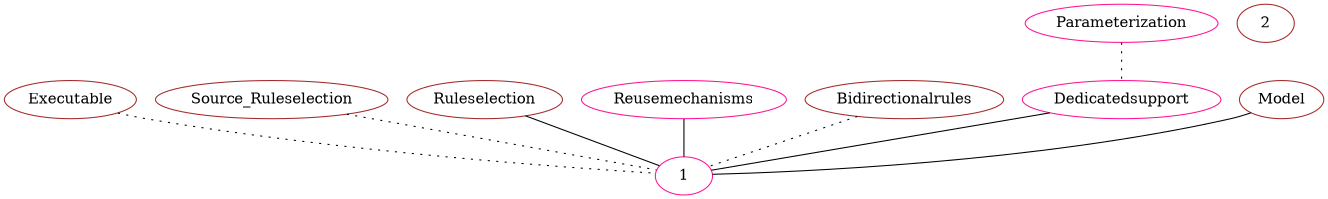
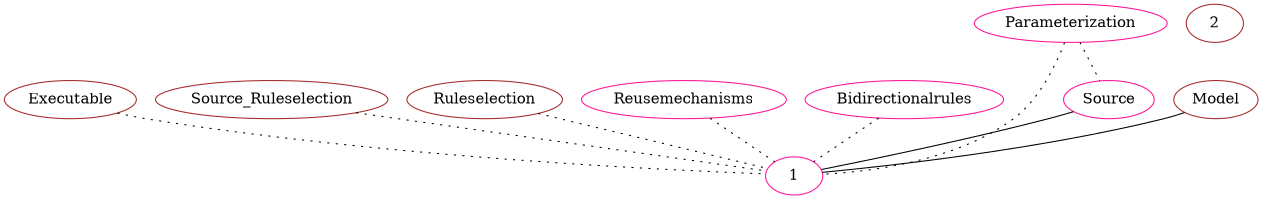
  graph {
    node [color=deeppink]
    edge [style=dotted]
    1
    Executable [color=brown]
    n3 [color=brown label=Source_Ruleselection]
    Ruleselection [color=brown]
    Reusemechanisms
-   Bidirectionalrules [color=brown]
+   Bidirectionalrules
    Parameterization
-   Dedicatedsupport
+   Dedicatedsupport [label=Source]
    n9 [color=brown label=2]
    Model [color=brown]
    Executable -- 1
    n3 -- 1
-   Ruleselection -- 1 [style=solid]
-   Reusemechanisms -- 1 [style=solid]
+   Ruleselection -- 1
+   Reusemechanisms -- 1
    Bidirectionalrules -- 1
+   Parameterization -- 1
    Parameterization -- Dedicatedsupport
    Dedicatedsupport -- 1 [style=solid]
    Model -- 1 [style=solid]
  }
